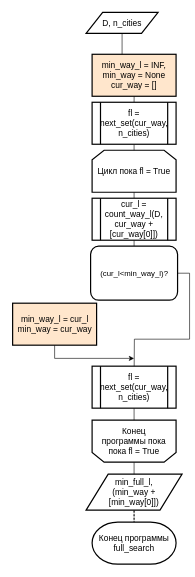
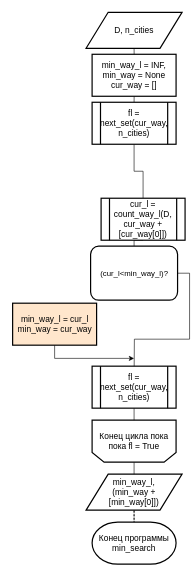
  <mxCell id="0" />
  <mxCell id="1" parent="0" />
  <mxCell id="2" style="edgeStyle=orthogonalEdgeStyle;rounded=0;orthogonalLoop=1;jettySize=auto;html=1;exitX=0.5;exitY=1;exitDx=0;exitDy=0;entryX=0.5;entryY=0;entryDx=0;entryDy=0;endArrow=none;endFill=0;" edge="1" parent="1" source="17" target="19"><mxGeometry relative="1" as="geometry"><mxPoint x="223" y="230" as="sourcePoint" /><mxPoint x="223" y="410" as="targetPoint" /></mxGeometry></mxCell>
  <mxCell id="3" style="edgeStyle=orthogonalEdgeStyle;rounded=0;orthogonalLoop=1;jettySize=auto;html=1;exitX=0.5;exitY=1;exitDx=0;exitDy=0;entryX=0.5;entryY=0;entryDx=0;entryDy=0;endArrow=none;endFill=0;" edge="1" parent="1" source="19" target="10"><mxGeometry relative="1" as="geometry" /></mxCell>
  <mxCell id="4" style="edgeStyle=orthogonalEdgeStyle;rounded=0;orthogonalLoop=1;jettySize=auto;html=1;exitX=0.5;exitY=0;exitDx=0;exitDy=0;exitPerimeter=0;entryX=0.5;entryY=1;entryDx=0;entryDy=0;entryPerimeter=0;endArrow=none;endFill=0;" parent="1" target="7" edge="1"><mxGeometry relative="1" as="geometry"><mxPoint x="223" y="170" as="sourcePoint" /><mxPoint x="223" y="-20" as="targetPoint" /></mxGeometry></mxCell>
- <mxCell id="5" value="Конец программы full_search" style="strokeWidth=2;html=1;shape=mxgraph.flowchart.terminator;whiteSpace=wrap;fontSize=14;" parent="1" vertex="1"><mxGeometry x="153" y="870" width="140" height="70" as="geometry" /></mxCell>
+ <mxCell id="5" value="Конец программы min_search" style="strokeWidth=2;html=1;shape=mxgraph.flowchart.terminator;whiteSpace=wrap;fontSize=14;" parent="1" vertex="1"><mxGeometry x="153" y="870" width="140" height="70" as="geometry" /></mxCell>
  <mxCell id="6" style="edgeStyle=orthogonalEdgeStyle;rounded=0;orthogonalLoop=1;jettySize=auto;html=1;exitX=0.5;exitY=1;exitDx=0;exitDy=0;exitPerimeter=0;entryX=0.5;entryY=1;entryDx=0;entryDy=0;endArrow=none;endFill=0;" parent="1" edge="1"><mxGeometry relative="1" as="geometry"><mxPoint x="228" y="865" as="sourcePoint" /><mxPoint x="228" y="865" as="targetPoint" /></mxGeometry></mxCell>
- <mxCell id="7" value="&lt;span style=&quot;font-size: 14px&quot;&gt;D, n_cities&lt;/span&gt;" style="shape=parallelogram;html=1;strokeWidth=2;perimeter=parallelogramPerimeter;whiteSpace=wrap;rounded=0;arcSize=12;size=0.23;fontSize=13;" parent="1" vertex="1"><mxGeometry x="143" y="20" width="120" height="35" as="geometry" /></mxCell>
- <mxCell id="8" value="min_way_l = INF,&lt;br&gt;min_way = None&lt;br&gt;cur_way = []" style="rounded=0;whiteSpace=wrap;html=1;strokeWidth=2;fontSize=14;fillColor=#ffe6cc;" parent="1" vertex="1"><mxGeometry x="153" y="90" width="140" height="70" as="geometry" /></mxCell>
+ <mxCell id="7" value="&lt;span style=&quot;font-size: 14px&quot;&gt;D, n_cities&lt;/span&gt;" style="shape=parallelogram;html=1;strokeWidth=2;perimeter=parallelogramPerimeter;whiteSpace=wrap;rounded=0;arcSize=12;size=0.23;fontSize=13;" parent="1" vertex="1"><mxGeometry x="143" y="20" width="160" height="60" as="geometry" /></mxCell>
+ <mxCell id="8" value="min_way_l = INF,&lt;br&gt;min_way = None&lt;br&gt;cur_way = []" style="rounded=0;whiteSpace=wrap;html=1;strokeWidth=2;fontSize=14;" parent="1" vertex="1"><mxGeometry x="153" y="90" width="140" height="70" as="geometry" /></mxCell>
  <mxCell id="9" style="edgeStyle=orthogonalEdgeStyle;rounded=0;orthogonalLoop=1;jettySize=auto;html=1;exitX=1;exitY=0.5;exitDx=0;exitDy=0;entryX=0.5;entryY=1;entryDx=0;entryDy=0;endArrow=none;endFill=0;" edge="1" parent="1" source="10"><mxGeometry relative="1" as="geometry"><mxPoint x="223" y="630" as="targetPoint" /></mxGeometry></mxCell>
  <mxCell id="10" value="(cur_l&amp;lt;min_way_l)?" style="whiteSpace=wrap;html=1;strokeWidth=2;fontSize=13;rounded=1;" parent="1" vertex="1"><mxGeometry x="150.5" y="410" width="145" height="90" as="geometry" /></mxCell>
  <mxCell id="11" style="edgeStyle=orthogonalEdgeStyle;rounded=0;orthogonalLoop=1;jettySize=auto;html=1;exitX=0.5;exitY=1;exitDx=0;exitDy=0;" edge="1" parent="1" source="12"><mxGeometry relative="1" as="geometry"><mxPoint x="223" y="597" as="targetPoint" /><Array as="points"><mxPoint x="91" y="597" /></Array></mxGeometry></mxCell>
  <mxCell id="12" value="min_way_l = cur_l&lt;br&gt;min_way = cur_way" style="rounded=0;whiteSpace=wrap;html=1;strokeWidth=2;fontSize=14;fillColor=#ffe6cc;" parent="1" vertex="1"><mxGeometry x="20.5" y="505" width="140" height="70" as="geometry" /></mxCell>
  <mxCell id="13" style="edgeStyle=orthogonalEdgeStyle;rounded=0;orthogonalLoop=1;jettySize=auto;html=1;exitX=0.5;exitY=1;exitDx=0;exitDy=0;endArrow=none;endFill=0;dashed=1;" parent="1" source="14" target="5" edge="1"><mxGeometry relative="1" as="geometry" /></mxCell>
- <mxCell id="14" value="&lt;span style=&quot;font-size: 14px&quot;&gt;min_full_l,&lt;br&gt;(min_way + [min_way[0]])&lt;br&gt;&lt;/span&gt;" style="shape=parallelogram;html=1;strokeWidth=2;perimeter=parallelogramPerimeter;whiteSpace=wrap;rounded=0;arcSize=12;size=0.23;fontSize=13;" parent="1" vertex="1"><mxGeometry x="143" y="790" width="160" height="60" as="geometry" /></mxCell>
- <mxCell id="15" value="&lt;span style=&quot;font-size: 14px&quot;&gt;Цикл пока fl = True&lt;/span&gt;" style="shape=loopLimit;whiteSpace=wrap;html=1;strokeWidth=2;" parent="1" vertex="1"><mxGeometry x="153" y="250" width="140" height="70" as="geometry" /></mxCell>
+ <mxCell id="14" value="&lt;span style=&quot;font-size: 14px&quot;&gt;min_way_l,&lt;br&gt;(min_way + [min_way[0]])&lt;br&gt;&lt;/span&gt;" style="shape=parallelogram;html=1;strokeWidth=2;perimeter=parallelogramPerimeter;whiteSpace=wrap;rounded=0;arcSize=12;size=0.23;fontSize=13;" parent="1" vertex="1"><mxGeometry x="143" y="790" width="160" height="60" as="geometry" /></mxCell>
  <mxCell id="16" style="edgeStyle=orthogonalEdgeStyle;rounded=0;orthogonalLoop=1;jettySize=auto;html=1;exitX=0.5;exitY=0;exitDx=0;exitDy=0;entryX=0.5;entryY=0;entryDx=0;entryDy=0;endArrow=none;endFill=0;" edge="1" parent="1" source="20" target="14"><mxGeometry relative="1" as="geometry"><mxPoint x="223" y="720" as="sourcePoint" /></mxGeometry></mxCell>
  <mxCell id="17" value="fl = next_set(cur_way, n_cities)" style="shape=process;whiteSpace=wrap;html=1;backgroundOutline=1;strokeWidth=2;fontSize=14;" vertex="1" parent="1"><mxGeometry x="153" y="170" width="140" height="70" as="geometry" /></mxCell>
  <mxCell id="18" style="edgeStyle=orthogonalEdgeStyle;rounded=0;orthogonalLoop=1;jettySize=auto;html=1;exitX=0.5;exitY=1;exitDx=0;exitDy=0;exitPerimeter=0;endArrow=none;endFill=0;" edge="1" parent="1" source="5" target="5"><mxGeometry relative="1" as="geometry" /></mxCell>
- <mxCell id="19" value="cur_l = count_way_l(D, cur_way + [cur_way[0]])" style="shape=process;whiteSpace=wrap;html=1;backgroundOutline=1;strokeWidth=2;fontSize=14;" vertex="1" parent="1"><mxGeometry x="153" y="330" width="140" height="70" as="geometry" /></mxCell>
- <mxCell id="20" value="&lt;span style=&quot;font-size: 14px&quot;&gt;Конец программы&amp;nbsp;&lt;/span&gt;&lt;span style=&quot;font-size: 14px&quot;&gt;пока &lt;br&gt;&lt;/span&gt;&lt;span style=&quot;font-size: 14px&quot;&gt;пока&amp;nbsp;&lt;/span&gt;&lt;span style=&quot;font-size: 14px&quot;&gt;fl = True&lt;/span&gt;&lt;span style=&quot;font-size: 14px&quot;&gt;&lt;br&gt;&lt;/span&gt;" style="shape=loopLimit;whiteSpace=wrap;html=1;strokeWidth=2;direction=west;" vertex="1" parent="1"><mxGeometry x="153" y="700" width="140" height="70" as="geometry" /></mxCell>
+ <mxCell id="19" value="cur_l = count_way_l(D, cur_way + [cur_way[0]])" style="shape=process;whiteSpace=wrap;html=1;backgroundOutline=1;strokeWidth=2;fontSize=14;" vertex="1" parent="1"><mxGeometry x="168" y="330" width="140" height="70" as="geometry" /></mxCell>
+ <mxCell id="20" value="&lt;span style=&quot;font-size: 14px&quot;&gt;Конец цикла&amp;nbsp;&lt;/span&gt;&lt;span style=&quot;font-size: 14px&quot;&gt;пока &lt;br&gt;&lt;/span&gt;&lt;span style=&quot;font-size: 14px&quot;&gt;пока&amp;nbsp;&lt;/span&gt;&lt;span style=&quot;font-size: 14px&quot;&gt;fl = True&lt;/span&gt;&lt;span style=&quot;font-size: 14px&quot;&gt;&lt;br&gt;&lt;/span&gt;" style="shape=loopLimit;whiteSpace=wrap;html=1;strokeWidth=2;direction=west;" vertex="1" parent="1"><mxGeometry x="153" y="700" width="140" height="70" as="geometry" /></mxCell>
  <mxCell id="21" style="edgeStyle=orthogonalEdgeStyle;rounded=0;orthogonalLoop=1;jettySize=auto;html=1;exitX=0.5;exitY=1;exitDx=0;exitDy=0;entryX=0.5;entryY=1;entryDx=0;entryDy=0;endArrow=none;endFill=0;" edge="1" parent="1" source="22" target="20"><mxGeometry relative="1" as="geometry" /></mxCell>
  <mxCell id="22" value="fl = next_set(cur_way, n_cities)" style="shape=process;whiteSpace=wrap;html=1;backgroundOutline=1;strokeWidth=2;fontSize=14;" vertex="1" parent="1"><mxGeometry x="153" y="610" width="140" height="70" as="geometry" /></mxCell>
